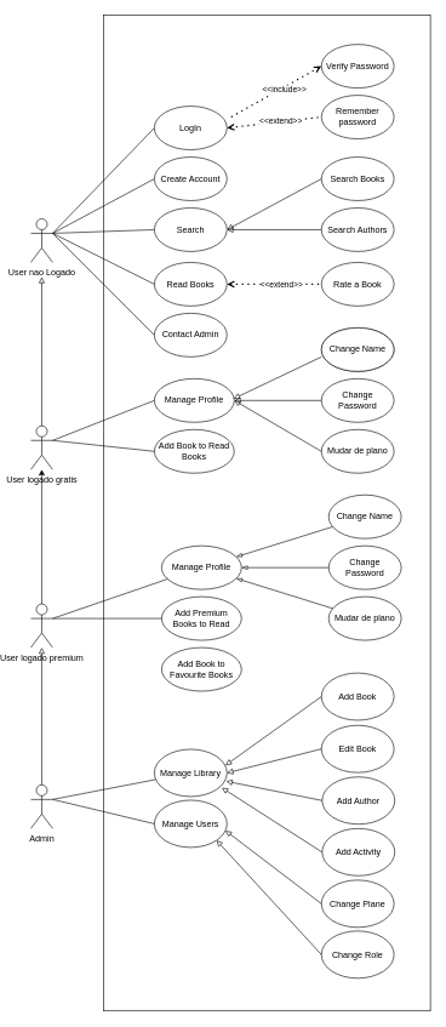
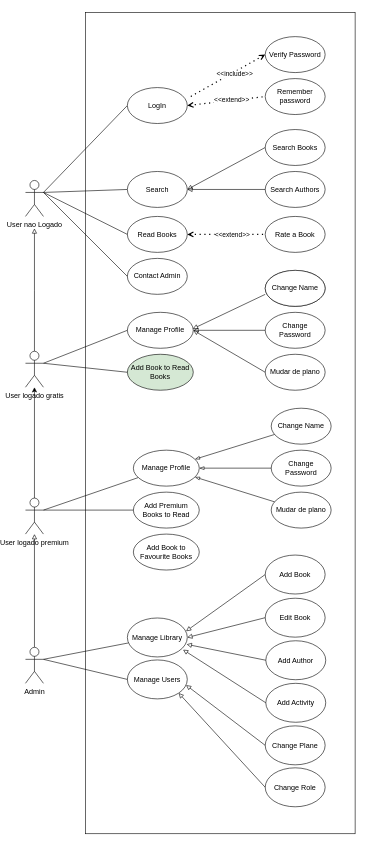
  <mxCell id="0" />
  <mxCell id="1" parent="0" />
  <mxCell id="2" value="" style="rounded=0;whiteSpace=wrap;html=1;direction=south;" parent="1" vertex="1"><mxGeometry x="120" y="20" width="450" height="1370" as="geometry" /></mxCell>
  <mxCell id="3" value="User nao Logado" style="shape=umlActor;verticalLabelPosition=bottom;verticalAlign=top;html=1;outlineConnect=0;" parent="1" vertex="1"><mxGeometry x="20" y="300" width="30" height="60" as="geometry" /></mxCell>
  <mxCell id="4" style="edgeStyle=orthogonalEdgeStyle;rounded=0;orthogonalLoop=1;jettySize=auto;html=1;endArrow=block;endFill=0;" parent="1" source="5" edge="1"><mxGeometry relative="1" as="geometry"><mxPoint x="35" y="380" as="targetPoint" /></mxGeometry></mxCell>
  <mxCell id="5" value="User logado gratis" style="shape=umlActor;verticalLabelPosition=bottom;verticalAlign=top;html=1;outlineConnect=0;" parent="1" vertex="1"><mxGeometry x="20" y="585" width="30" height="60" as="geometry" /></mxCell>
  <mxCell id="6" style="edgeStyle=orthogonalEdgeStyle;rounded=0;orthogonalLoop=1;jettySize=auto;html=1;endArrow=block;endFill=0;" parent="1" source="7" edge="1"><mxGeometry relative="1" as="geometry"><mxPoint x="35" y="890" as="targetPoint" /></mxGeometry></mxCell>
  <mxCell id="7" value="Admin" style="shape=umlActor;verticalLabelPosition=bottom;verticalAlign=top;html=1;outlineConnect=0;" parent="1" vertex="1"><mxGeometry x="20" y="1079" width="30" height="60" as="geometry" /></mxCell>
  <mxCell id="8" value="" style="endArrow=none;html=1;exitX=1;exitY=0.333;exitDx=0;exitDy=0;exitPerimeter=0;entryX=0;entryY=0.5;entryDx=0;entryDy=0;" parent="1" source="3" target="11" edge="1"><mxGeometry width="50" height="50" relative="1" as="geometry"><mxPoint x="370" y="640" as="sourcePoint" /><mxPoint x="200" y="410" as="targetPoint" /></mxGeometry></mxCell>
- <mxCell id="9" value="" style="endArrow=none;html=1;entryX=0;entryY=0.5;entryDx=0;entryDy=0;exitX=1;exitY=0.333;exitDx=0;exitDy=0;exitPerimeter=0;" parent="1" source="3" target="12" edge="1"><mxGeometry width="50" height="50" relative="1" as="geometry"><mxPoint x="50" y="340" as="sourcePoint" /><mxPoint x="190" y="369.5" as="targetPoint" /></mxGeometry></mxCell>
  <mxCell id="10" value="" style="endArrow=none;html=1;exitX=1;exitY=0.333;exitDx=0;exitDy=0;exitPerimeter=0;entryX=0;entryY=0.5;entryDx=0;entryDy=0;" parent="1" source="3" target="13" edge="1"><mxGeometry width="50" height="50" relative="1" as="geometry"><mxPoint x="370" y="640" as="sourcePoint" /><mxPoint x="200" y="530" as="targetPoint" /></mxGeometry></mxCell>
  <mxCell id="11" value="LogIn" style="ellipse;whiteSpace=wrap;html=1;" parent="1" vertex="1"><mxGeometry x="190" y="145" width="100" height="60" as="geometry" /></mxCell>
- <mxCell id="12" value="Create Account" style="ellipse;whiteSpace=wrap;html=1;" parent="1" vertex="1"><mxGeometry x="190" y="215" width="100" height="60" as="geometry" /></mxCell>
  <mxCell id="13" value="Search" style="ellipse;whiteSpace=wrap;html=1;" parent="1" vertex="1"><mxGeometry x="190" y="285" width="100" height="60" as="geometry" /></mxCell>
  <mxCell id="14" value="" style="endArrow=none;dashed=1;html=1;dashPattern=1 3;strokeWidth=2;exitX=0;exitY=0.5;exitDx=0;exitDy=0;entryX=1.02;entryY=0.283;entryDx=0;entryDy=0;startArrow=open;startFill=0;entryPerimeter=0;" parent="1" source="16" target="11" edge="1"><mxGeometry width="50" height="50" relative="1" as="geometry"><mxPoint x="340" y="350" as="sourcePoint" /><mxPoint x="210" y="700" as="targetPoint" /></mxGeometry></mxCell>
  <mxCell id="15" value="&amp;lt;&amp;lt;include&amp;gt;&amp;gt;" style="edgeLabel;html=1;align=center;verticalAlign=middle;resizable=0;points=[];" parent="14" vertex="1" connectable="0"><mxGeometry x="-0.163" y="3" relative="1" as="geometry"><mxPoint as="offset" /></mxGeometry></mxCell>
  <mxCell id="16" value="Verify Password" style="ellipse;whiteSpace=wrap;html=1;" parent="1" vertex="1"><mxGeometry x="420" y="60" width="100" height="60" as="geometry" /></mxCell>
  <mxCell id="17" value="Remember password" style="ellipse;whiteSpace=wrap;html=1;" parent="1" vertex="1"><mxGeometry x="420" y="130" width="100" height="60" as="geometry" /></mxCell>
  <mxCell id="18" value="" style="endArrow=none;dashed=1;html=1;dashPattern=1 3;strokeWidth=2;exitX=1;exitY=0.5;exitDx=0;exitDy=0;entryX=0;entryY=0.5;entryDx=0;entryDy=0;startArrow=open;startFill=0;" parent="1" source="11" target="17" edge="1"><mxGeometry width="50" height="50" relative="1" as="geometry"><mxPoint x="340" y="596.98" as="sourcePoint" /><mxPoint x="398" y="530" as="targetPoint" /></mxGeometry></mxCell>
  <mxCell id="19" value="&amp;lt;&amp;lt;extend&amp;gt;&amp;gt;" style="edgeLabel;html=1;align=center;verticalAlign=middle;resizable=0;points=[];" parent="18" vertex="1" connectable="0"><mxGeometry x="0.135" y="1" relative="1" as="geometry"><mxPoint as="offset" /></mxGeometry></mxCell>
  <mxCell id="20" value="Read Books" style="ellipse;whiteSpace=wrap;html=1;" parent="1" vertex="1"><mxGeometry x="190" y="360" width="100" height="60" as="geometry" /></mxCell>
  <mxCell id="21" value="" style="endArrow=none;html=1;exitX=1;exitY=0.333;exitDx=0;exitDy=0;exitPerimeter=0;entryX=0;entryY=0.5;entryDx=0;entryDy=0;" parent="1" source="3" target="20" edge="1"><mxGeometry width="50" height="50" relative="1" as="geometry"><mxPoint x="50" y="470" as="sourcePoint" /><mxPoint x="190" y="420" as="targetPoint" /></mxGeometry></mxCell>
- <mxCell id="22" value="Add Book to Read Books" style="ellipse;whiteSpace=wrap;html=1;" parent="1" vertex="1"><mxGeometry x="190" y="590" width="110" height="60" as="geometry" /></mxCell>
+ <mxCell id="22" value="Add Book to Read Books" style="ellipse;whiteSpace=wrap;html=1;fillColor=#d5e8d4;" parent="1" vertex="1"><mxGeometry x="190" y="590" width="110" height="60" as="geometry" /></mxCell>
  <mxCell id="23" value="" style="endArrow=none;html=1;exitX=1;exitY=0.333;exitDx=0;exitDy=0;exitPerimeter=0;entryX=0;entryY=0.5;entryDx=0;entryDy=0;" parent="1" source="5" target="22" edge="1"><mxGeometry width="50" height="50" relative="1" as="geometry"><mxPoint x="100" y="600" as="sourcePoint" /><mxPoint x="240" y="620" as="targetPoint" /></mxGeometry></mxCell>
  <mxCell id="24" value="Manage Profile" style="ellipse;whiteSpace=wrap;html=1;" parent="1" vertex="1"><mxGeometry x="190" y="520" width="110" height="60" as="geometry" /></mxCell>
  <mxCell id="25" value="" style="endArrow=none;html=1;exitX=1;exitY=0.333;exitDx=0;exitDy=0;exitPerimeter=0;entryX=0;entryY=0.5;entryDx=0;entryDy=0;" parent="1" source="5" target="24" edge="1"><mxGeometry width="50" height="50" relative="1" as="geometry"><mxPoint x="50" y="690" as="sourcePoint" /><mxPoint x="190" y="690" as="targetPoint" /></mxGeometry></mxCell>
  <mxCell id="26" value="Alterar Nome" style="ellipse;whiteSpace=wrap;html=1;" parent="1" vertex="1"><mxGeometry x="420" y="450" width="100" height="60" as="geometry" /></mxCell>
  <mxCell id="27" value="Change Password" style="ellipse;whiteSpace=wrap;html=1;" parent="1" vertex="1"><mxGeometry x="420" y="520" width="100" height="60" as="geometry" /></mxCell>
  <mxCell id="28" value="Mudar de plano" style="ellipse;whiteSpace=wrap;html=1;" parent="1" vertex="1"><mxGeometry x="420" y="590" width="100" height="60" as="geometry" /></mxCell>
  <mxCell id="29" value="" style="endArrow=block;html=1;entryX=0.993;entryY=0.458;entryDx=0;entryDy=0;entryPerimeter=0;exitX=0;exitY=0.667;exitDx=0;exitDy=0;exitPerimeter=0;endFill=0;" parent="1" source="26" target="24" edge="1"><mxGeometry width="50" height="50" relative="1" as="geometry"><mxPoint x="284" y="570" as="sourcePoint" /><mxPoint x="334" y="520" as="targetPoint" /></mxGeometry></mxCell>
  <mxCell id="30" value="" style="endArrow=block;html=1;entryX=1;entryY=0.5;entryDx=0;entryDy=0;exitX=0;exitY=0.5;exitDx=0;exitDy=0;endFill=0;" parent="1" source="27" target="24" edge="1"><mxGeometry width="50" height="50" relative="1" as="geometry"><mxPoint x="350" y="530.02" as="sourcePoint" /><mxPoint x="292" y="614" as="targetPoint" /></mxGeometry></mxCell>
  <mxCell id="31" value="" style="endArrow=block;html=1;entryX=1;entryY=0.5;entryDx=0;entryDy=0;exitX=0;exitY=0.5;exitDx=0;exitDy=0;endFill=0;" parent="1" source="28" target="24" edge="1"><mxGeometry width="50" height="50" relative="1" as="geometry"><mxPoint x="350" y="646" as="sourcePoint" /><mxPoint x="292" y="660" as="targetPoint" /></mxGeometry></mxCell>
  <mxCell id="32" value="" style="endArrow=none;html=1;exitX=1;exitY=0.333;exitDx=0;exitDy=0;exitPerimeter=0;" parent="1" source="7" target="33" edge="1"><mxGeometry width="50" height="50" relative="1" as="geometry"><mxPoint x="220" y="720" as="sourcePoint" /><mxPoint x="140" y="920" as="targetPoint" /></mxGeometry></mxCell>
  <mxCell id="33" value="Manage Library" style="ellipse;whiteSpace=wrap;html=1;" parent="1" vertex="1"><mxGeometry x="190" y="1030" width="100" height="65" as="geometry" /></mxCell>
  <mxCell id="34" value="Add Book" style="ellipse;whiteSpace=wrap;html=1;" parent="1" vertex="1"><mxGeometry x="420" y="925" width="100" height="65" as="geometry" /></mxCell>
  <mxCell id="35" value="Edit Book" style="ellipse;whiteSpace=wrap;html=1;" parent="1" vertex="1"><mxGeometry x="420" y="997" width="100" height="65" as="geometry" /></mxCell>
  <mxCell id="36" value="Manage Users" style="ellipse;whiteSpace=wrap;html=1;" parent="1" vertex="1"><mxGeometry x="190" y="1100" width="100" height="65" as="geometry" /></mxCell>
  <mxCell id="37" value="" style="endArrow=block;html=1;entryX=0.98;entryY=0.338;entryDx=0;entryDy=0;exitX=0;exitY=0.5;exitDx=0;exitDy=0;endFill=0;entryPerimeter=0;" parent="1" source="34" target="33" edge="1"><mxGeometry width="50" height="50" relative="1" as="geometry"><mxPoint x="320" y="830" as="sourcePoint" /><mxPoint x="260" y="760" as="targetPoint" /></mxGeometry></mxCell>
  <mxCell id="38" value="" style="endArrow=block;html=1;entryX=1;entryY=0.5;entryDx=0;entryDy=0;exitX=0;exitY=0.5;exitDx=0;exitDy=0;endFill=0;" parent="1" source="35" target="33" edge="1"><mxGeometry width="50" height="50" relative="1" as="geometry"><mxPoint x="350" y="802.5" as="sourcePoint" /><mxPoint x="288" y="851.97" as="targetPoint" /></mxGeometry></mxCell>
  <mxCell id="39" value="" style="endArrow=none;html=1;entryX=0;entryY=0.5;entryDx=0;entryDy=0;exitX=1;exitY=0.333;exitDx=0;exitDy=0;exitPerimeter=0;" parent="1" source="7" target="36" edge="1"><mxGeometry width="50" height="50" relative="1" as="geometry"><mxPoint x="60" y="840" as="sourcePoint" /><mxPoint x="274.672" y="939.998" as="targetPoint" /></mxGeometry></mxCell>
  <mxCell id="40" value="Contact Admin" style="ellipse;whiteSpace=wrap;html=1;" parent="1" vertex="1"><mxGeometry x="190" y="430" width="100" height="60" as="geometry" /></mxCell>
  <mxCell id="41" value="" style="endArrow=none;html=1;exitX=1;exitY=0.333;exitDx=0;exitDy=0;exitPerimeter=0;entryX=0;entryY=0.5;entryDx=0;entryDy=0;" parent="1" source="3" target="40" edge="1"><mxGeometry width="50" height="50" relative="1" as="geometry"><mxPoint x="50" y="470" as="sourcePoint" /><mxPoint x="190" y="390" as="targetPoint" /></mxGeometry></mxCell>
  <mxCell id="42" value="Search Books" style="ellipse;whiteSpace=wrap;html=1;" parent="1" vertex="1"><mxGeometry x="420" y="215" width="100" height="60" as="geometry" /></mxCell>
  <mxCell id="43" value="Search Authors" style="ellipse;whiteSpace=wrap;html=1;" parent="1" vertex="1"><mxGeometry x="420" y="285" width="100" height="60" as="geometry" /></mxCell>
  <mxCell id="44" value="" style="endArrow=block;html=1;entryX=1;entryY=0.5;entryDx=0;entryDy=0;exitX=0;exitY=0.5;exitDx=0;exitDy=0;endFill=0;" parent="1" source="42" target="13" edge="1"><mxGeometry width="50" height="50" relative="1" as="geometry"><mxPoint x="370.7" y="400" as="sourcePoint" /><mxPoint x="310" y="447.46" as="targetPoint" /></mxGeometry></mxCell>
  <mxCell id="45" value="" style="endArrow=block;html=1;entryX=1;entryY=0.5;entryDx=0;entryDy=0;exitX=0;exitY=0.5;exitDx=0;exitDy=0;endFill=0;" parent="1" source="43" target="13" edge="1"><mxGeometry width="50" height="50" relative="1" as="geometry"><mxPoint x="380" y="425" as="sourcePoint" /><mxPoint x="320" y="460" as="targetPoint" /></mxGeometry></mxCell>
  <mxCell id="46" value="Change Name" style="ellipse;whiteSpace=wrap;html=1;" parent="1" vertex="1"><mxGeometry x="420" y="450" width="100" height="60" as="geometry" /></mxCell>
  <mxCell id="47" value="" style="endArrow=none;dashed=1;html=1;dashPattern=1 3;strokeWidth=2;exitX=1;exitY=0.5;exitDx=0;exitDy=0;entryX=0;entryY=0.5;entryDx=0;entryDy=0;startArrow=open;startFill=0;" parent="1" source="20" target="49" edge="1"><mxGeometry width="50" height="50" relative="1" as="geometry"><mxPoint x="300" y="397.5" as="sourcePoint" /><mxPoint x="410" y="390" as="targetPoint" /></mxGeometry></mxCell>
  <mxCell id="48" value="&amp;lt;&amp;lt;extend&amp;gt;&amp;gt;" style="edgeLabel;html=1;align=center;verticalAlign=middle;resizable=0;points=[];" parent="47" vertex="1" connectable="0"><mxGeometry x="0.135" y="1" relative="1" as="geometry"><mxPoint as="offset" /></mxGeometry></mxCell>
  <mxCell id="49" value="Rate a Book" style="ellipse;whiteSpace=wrap;html=1;" parent="1" vertex="1"><mxGeometry x="420" y="360" width="100" height="60" as="geometry" /></mxCell>
  <mxCell id="50" value="Add Author" style="ellipse;whiteSpace=wrap;html=1;" parent="1" vertex="1"><mxGeometry x="421" y="1068" width="100" height="65" as="geometry" /></mxCell>
  <mxCell id="51" value="" style="endArrow=block;html=1;entryX=0.99;entryY=0.677;entryDx=0;entryDy=0;exitX=0;exitY=0.5;exitDx=0;exitDy=0;endFill=0;entryPerimeter=0;" parent="1" source="50" target="33" edge="1"><mxGeometry width="50" height="50" relative="1" as="geometry"><mxPoint x="430" y="838" as="sourcePoint" /><mxPoint x="300" y="813" as="targetPoint" /></mxGeometry></mxCell>
  <mxCell id="52" value="Add Activity" style="ellipse;whiteSpace=wrap;html=1;" parent="1" vertex="1"><mxGeometry x="421" y="1139" width="100" height="65" as="geometry" /></mxCell>
  <mxCell id="53" value="" style="endArrow=block;html=1;entryX=0.93;entryY=0.815;entryDx=0;entryDy=0;exitX=0;exitY=0.5;exitDx=0;exitDy=0;endFill=0;entryPerimeter=0;" parent="1" source="52" target="33" edge="1"><mxGeometry width="50" height="50" relative="1" as="geometry"><mxPoint x="430" y="913" as="sourcePoint" /><mxPoint x="299" y="824" as="targetPoint" /></mxGeometry></mxCell>
  <mxCell id="54" value="Change Plane" style="ellipse;whiteSpace=wrap;html=1;" parent="1" vertex="1"><mxGeometry x="420" y="1210" width="100" height="65" as="geometry" /></mxCell>
  <mxCell id="55" value="Change Role" style="ellipse;whiteSpace=wrap;html=1;" parent="1" vertex="1"><mxGeometry x="420" y="1280" width="100" height="65" as="geometry" /></mxCell>
  <mxCell id="56" value="" style="endArrow=block;html=1;entryX=0.98;entryY=0.646;entryDx=0;entryDy=0;exitX=0;exitY=0.5;exitDx=0;exitDy=0;endFill=0;entryPerimeter=0;" parent="1" source="54" target="36" edge="1"><mxGeometry width="50" height="50" relative="1" as="geometry"><mxPoint x="431" y="922" as="sourcePoint" /><mxPoint x="293" y="833" as="targetPoint" /></mxGeometry></mxCell>
  <mxCell id="57" value="" style="endArrow=block;html=1;entryX=1;entryY=1;entryDx=0;entryDy=0;exitX=0;exitY=0.5;exitDx=0;exitDy=0;endFill=0;" parent="1" source="55" target="36" edge="1"><mxGeometry width="50" height="50" relative="1" as="geometry"><mxPoint x="430" y="993" as="sourcePoint" /><mxPoint x="298" y="892" as="targetPoint" /></mxGeometry></mxCell>
  <mxCell id="58" value="" style="edgeStyle=orthogonalEdgeStyle;rounded=0;orthogonalLoop=1;jettySize=auto;html=1;" parent="1" source="59" target="5" edge="1"><mxGeometry relative="1" as="geometry"><mxPoint x="35" y="750" as="targetPoint" /></mxGeometry></mxCell>
  <mxCell id="59" value="User logado premium" style="shape=umlActor;verticalLabelPosition=bottom;verticalAlign=top;html=1;outlineConnect=0;" parent="1" vertex="1"><mxGeometry x="20" y="830" width="30" height="60" as="geometry" /></mxCell>
  <mxCell id="60" value="Add Premium Books to Read" style="ellipse;whiteSpace=wrap;html=1;" parent="1" vertex="1"><mxGeometry x="200" y="820" width="110" height="60" as="geometry" /></mxCell>
  <mxCell id="61" value="Manage Profile" style="ellipse;whiteSpace=wrap;html=1;" parent="1" vertex="1"><mxGeometry x="200" y="750" width="110" height="60" as="geometry" /></mxCell>
  <mxCell id="62" value="Change Password" style="ellipse;whiteSpace=wrap;html=1;" parent="1" vertex="1"><mxGeometry x="430" y="750" width="100" height="60" as="geometry" /></mxCell>
  <mxCell id="63" value="Mudar de plano" style="ellipse;whiteSpace=wrap;html=1;" parent="1" vertex="1"><mxGeometry x="430" y="820" width="100" height="60" as="geometry" /></mxCell>
  <mxCell id="64" value="Change Name" style="ellipse;whiteSpace=wrap;html=1;" parent="1" vertex="1"><mxGeometry x="430" y="680" width="100" height="60" as="geometry" /></mxCell>
  <mxCell id="65" value="Add Book to Favourite Books" style="ellipse;whiteSpace=wrap;html=1;" parent="1" vertex="1"><mxGeometry x="200" y="890" width="110" height="60" as="geometry" /></mxCell>
  <mxCell id="66" value="" style="endArrow=blockThin;html=1;rounded=0;endFill=0;" parent="1" source="63" target="61" edge="1"><mxGeometry width="50" height="50" relative="1" as="geometry"><mxPoint x="446" y="734" as="sourcePoint" /><mxPoint x="313" y="775" as="targetPoint" /></mxGeometry></mxCell>
  <mxCell id="67" value="" style="endArrow=blockThin;html=1;rounded=0;endFill=0;" parent="1" source="62" target="61" edge="1"><mxGeometry width="50" height="50" relative="1" as="geometry"><mxPoint x="446" y="846" as="sourcePoint" /><mxPoint x="313" y="805" as="targetPoint" /></mxGeometry></mxCell>
  <mxCell id="68" value="" style="endArrow=blockThin;html=1;rounded=0;endFill=0;" parent="1" source="64" target="61" edge="1"><mxGeometry width="50" height="50" relative="1" as="geometry"><mxPoint x="456" y="856" as="sourcePoint" /><mxPoint x="323" y="815" as="targetPoint" /></mxGeometry></mxCell>
  <mxCell id="69" value="" style="endArrow=none;html=1;rounded=0;entryX=1;entryY=0.333;entryDx=0;entryDy=0;entryPerimeter=0;" parent="1" source="61" target="59" edge="1"><mxGeometry width="50" height="50" relative="1" as="geometry"><mxPoint x="430" y="850" as="sourcePoint" /><mxPoint x="480" y="800" as="targetPoint" /></mxGeometry></mxCell>
  <mxCell id="70" value="" style="endArrow=none;html=1;rounded=0;entryX=1;entryY=0.333;entryDx=0;entryDy=0;entryPerimeter=0;" parent="1" source="60" target="59" edge="1"><mxGeometry width="50" height="50" relative="1" as="geometry"><mxPoint x="220" y="808" as="sourcePoint" /><mxPoint x="60" y="890" as="targetPoint" /></mxGeometry></mxCell>
